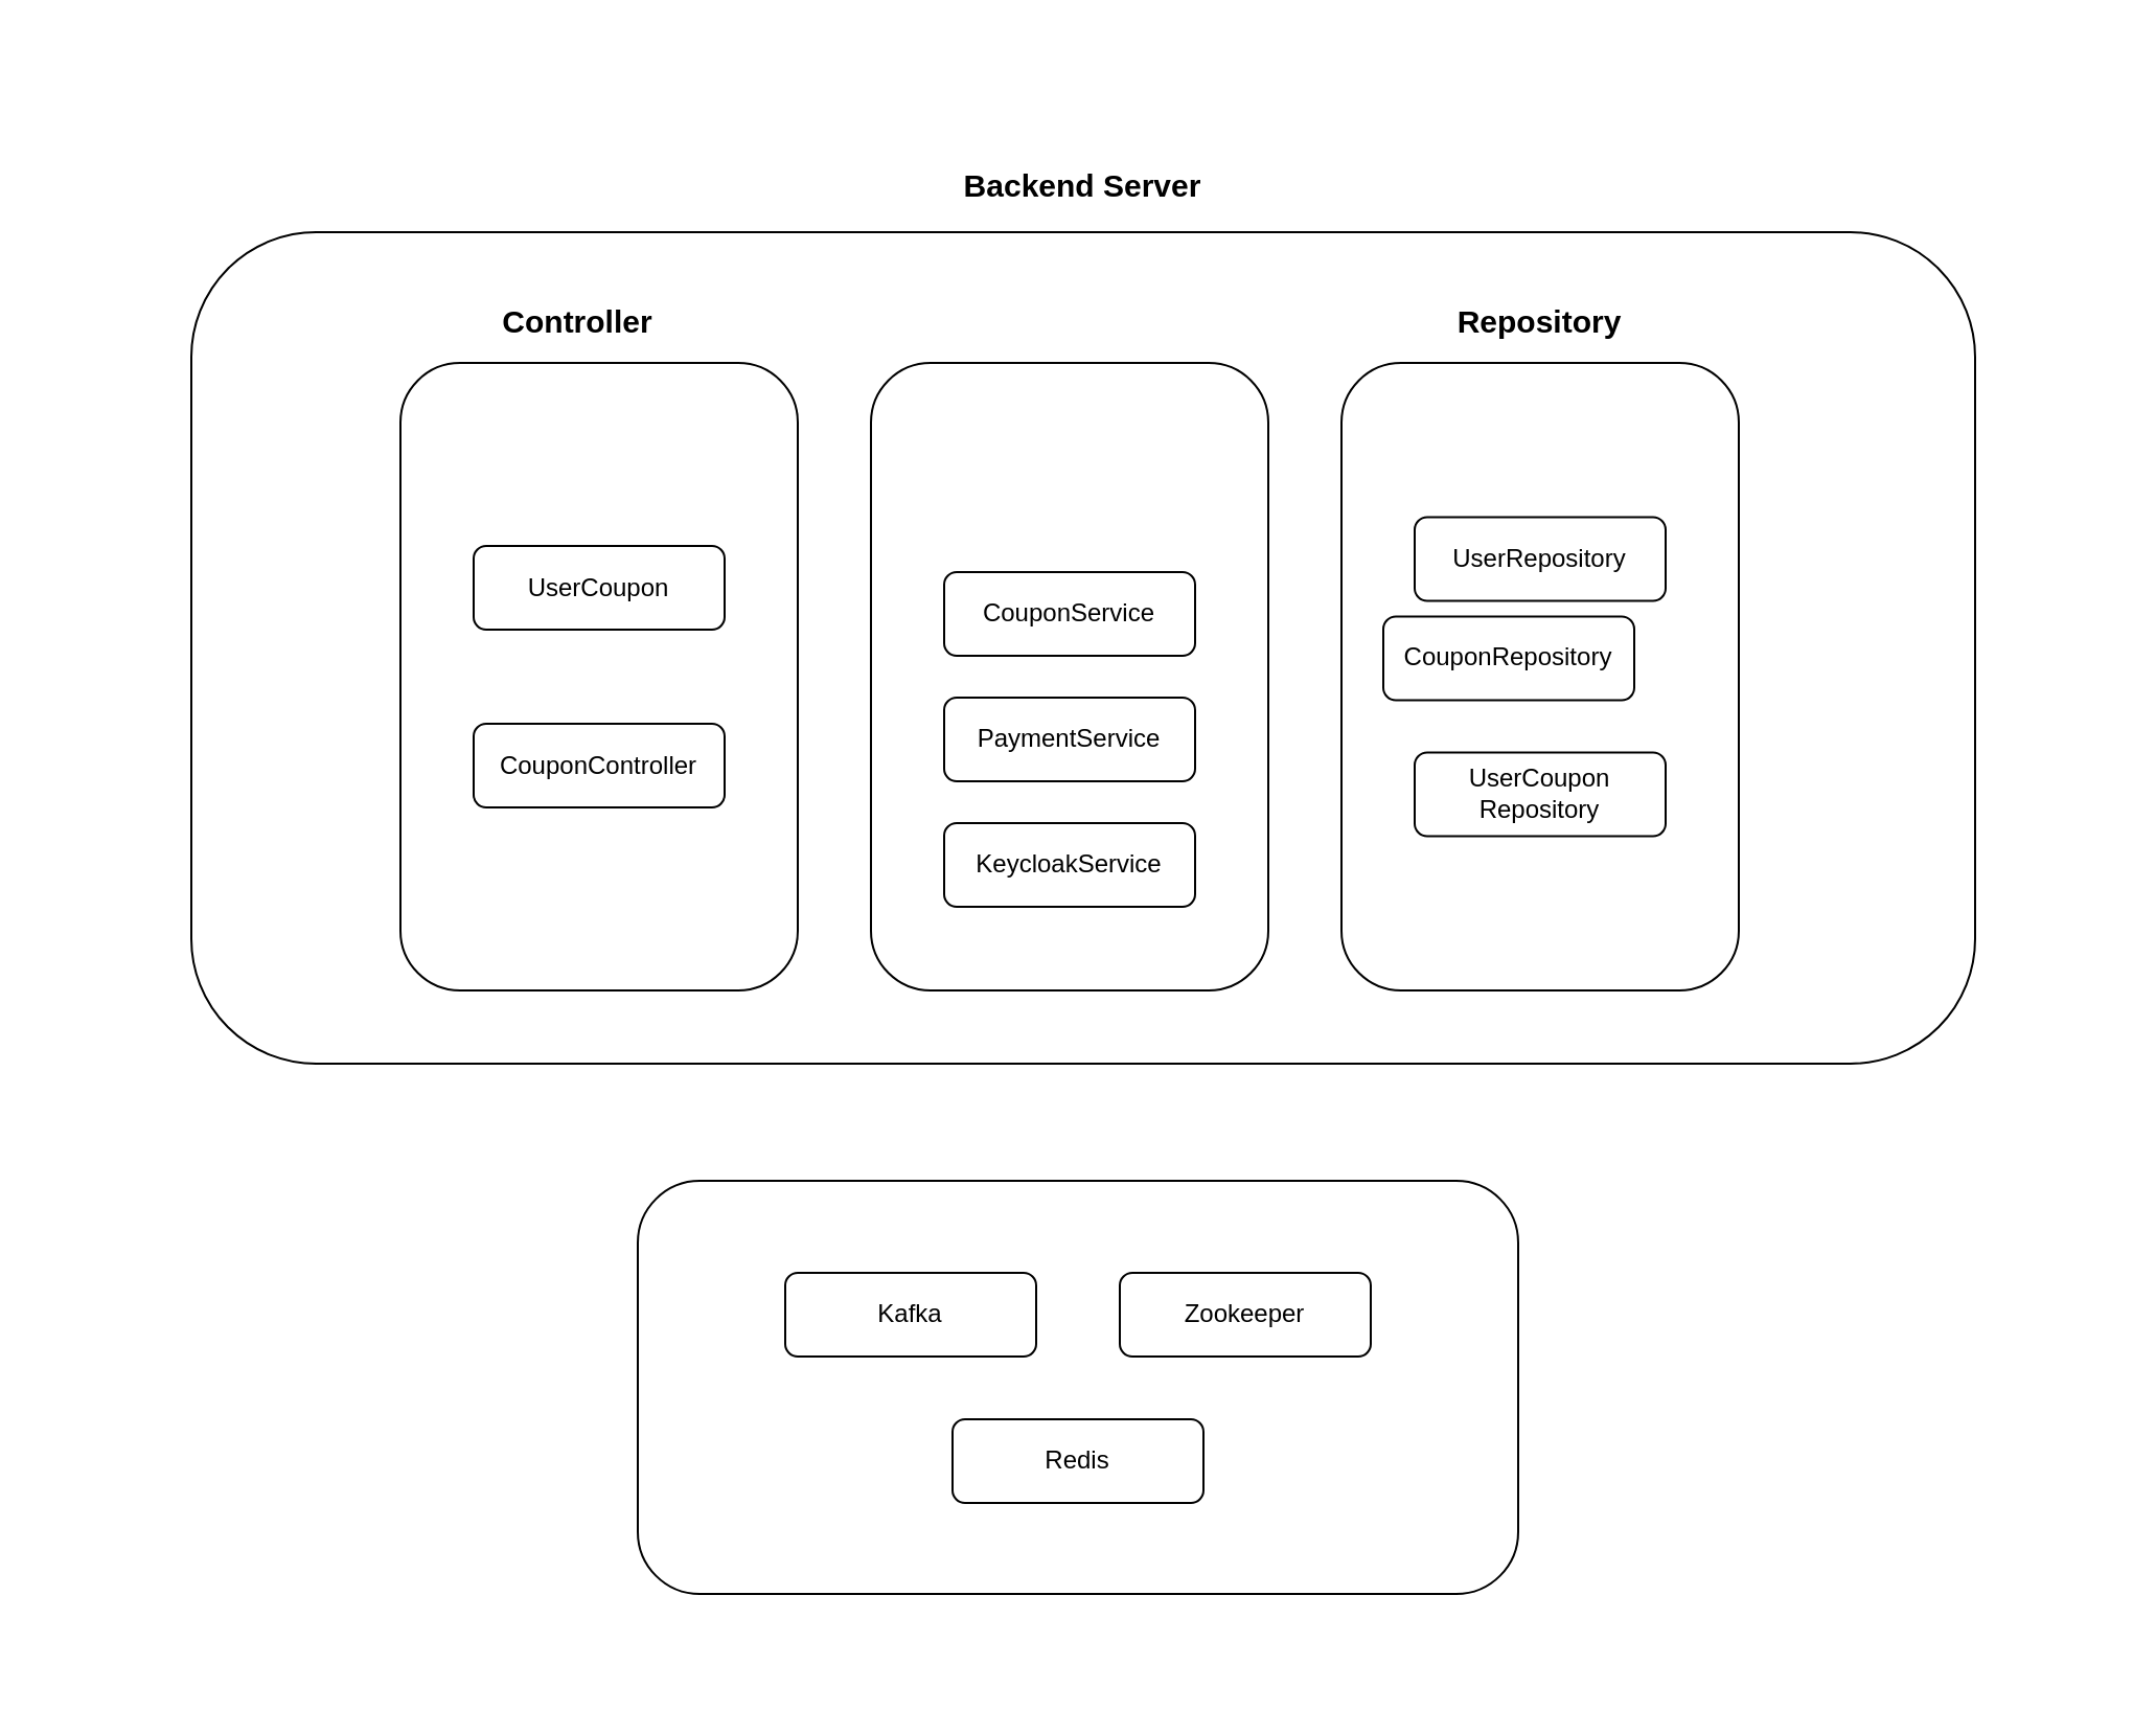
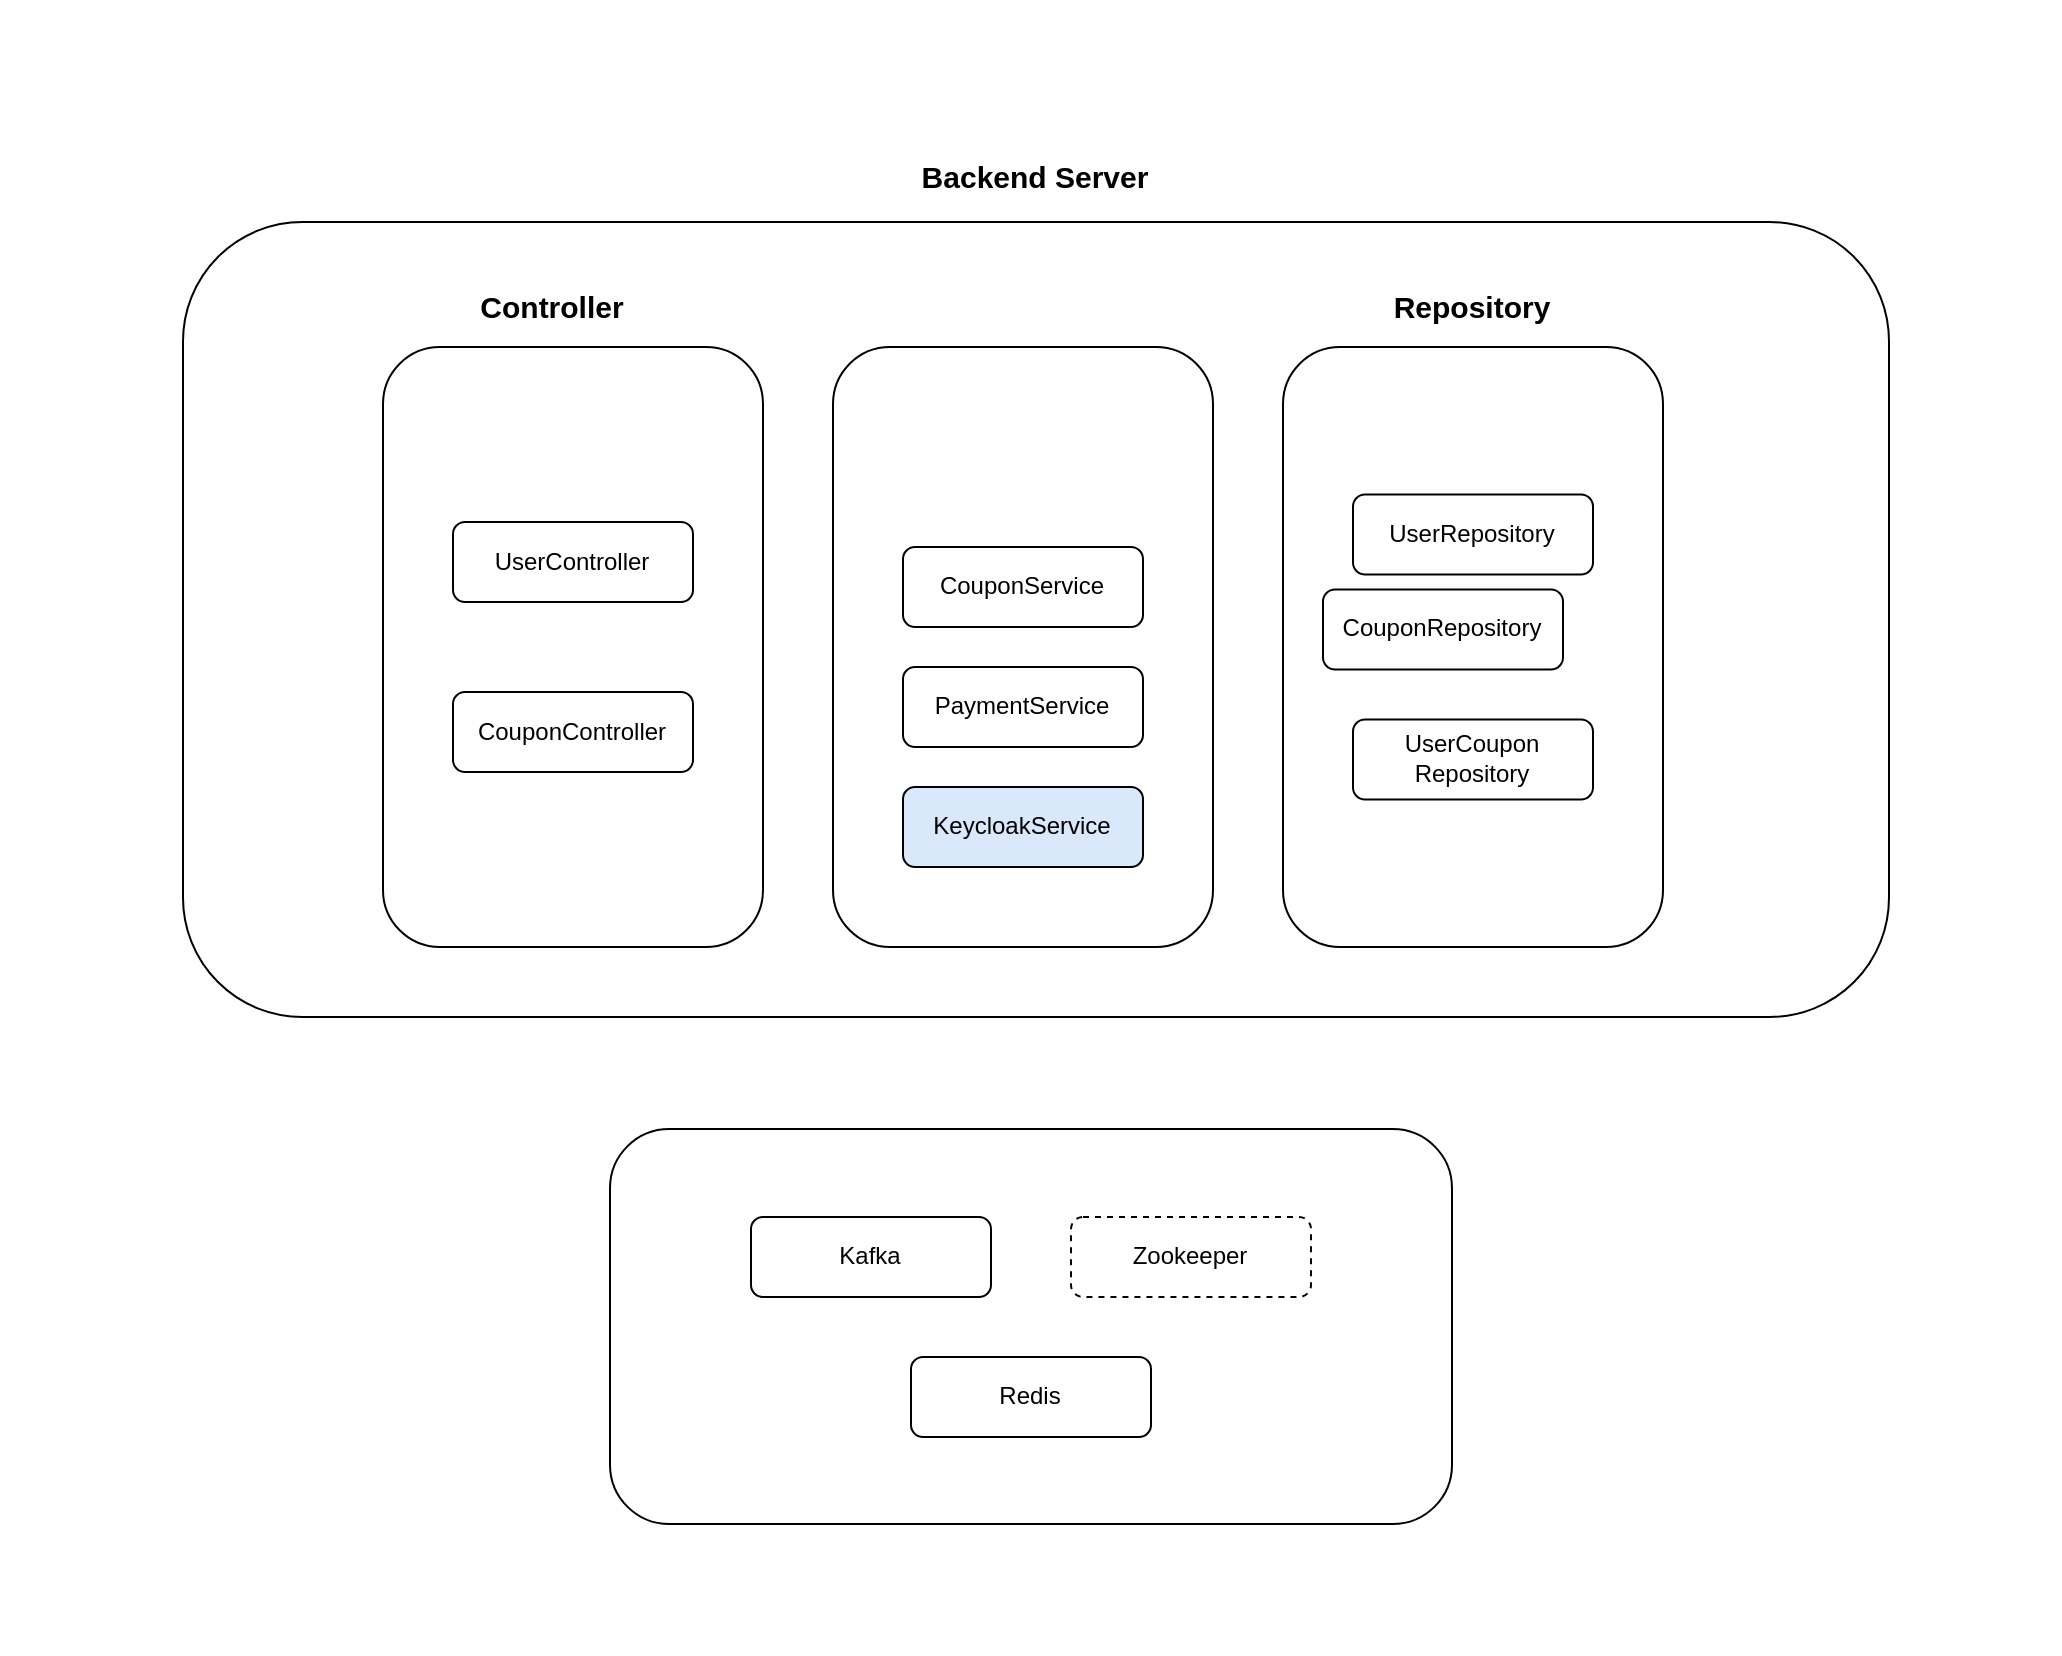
  <mxCell id="0" />
  <mxCell id="1" parent="0" />
  <mxCell id="2" value="" style="rounded=0;whiteSpace=wrap;html=1;strokeColor=none;movable=0;resizable=0;rotatable=0;deletable=0;editable=0;locked=1;connectable=0;" vertex="1" parent="1"><mxGeometry x="20" y="20.5" width="989" height="785" as="geometry" /></mxCell>
  <mxCell id="3" value="" style="rounded=1;whiteSpace=wrap;html=1;" vertex="1" parent="1"><mxGeometry x="91" y="110.5" width="853" height="397.5" as="geometry" /></mxCell>
  <mxCell id="4" value="" style="rounded=1;whiteSpace=wrap;html=1;" vertex="1" parent="1"><mxGeometry x="191" y="173" width="190" height="300" as="geometry" /></mxCell>
- <mxCell id="5" value="UserCoupon" style="rounded=1;whiteSpace=wrap;html=1;fontSize=12;glass=0;strokeWidth=1;shadow=0;" parent="1" vertex="1"><mxGeometry x="226" y="260.5" width="120" height="40" as="geometry" /></mxCell>
+ <mxCell id="5" value="UserController" style="rounded=1;whiteSpace=wrap;html=1;fontSize=12;glass=0;strokeWidth=1;shadow=0;" parent="1" vertex="1"><mxGeometry x="226" y="260.5" width="120" height="40" as="geometry" /></mxCell>
  <mxCell id="6" value="Yes" style="rounded=0;html=1;jettySize=auto;orthogonalLoop=1;fontSize=11;endArrow=block;endFill=0;endSize=8;strokeWidth=1;shadow=0;labelBackgroundColor=none;edgeStyle=orthogonalEdgeStyle;" parent="1" edge="1"><mxGeometry y="20" relative="1" as="geometry"><mxPoint as="offset" /><mxPoint x="321" y="298" as="sourcePoint" /></mxGeometry></mxCell>
  <mxCell id="7" value="No" style="edgeStyle=orthogonalEdgeStyle;rounded=0;html=1;jettySize=auto;orthogonalLoop=1;fontSize=11;endArrow=block;endFill=0;endSize=8;strokeWidth=1;shadow=0;labelBackgroundColor=none;" parent="1" edge="1"><mxGeometry y="10" relative="1" as="geometry"><mxPoint as="offset" /><mxPoint x="371" y="258" as="sourcePoint" /></mxGeometry></mxCell>
  <mxCell id="8" value="No" style="rounded=0;html=1;jettySize=auto;orthogonalLoop=1;fontSize=11;endArrow=block;endFill=0;endSize=8;strokeWidth=1;shadow=0;labelBackgroundColor=none;edgeStyle=orthogonalEdgeStyle;" parent="1" edge="1"><mxGeometry x="0.333" y="20" relative="1" as="geometry"><mxPoint as="offset" /><mxPoint x="321" y="418" as="sourcePoint" /></mxGeometry></mxCell>
  <mxCell id="9" value="&lt;b&gt;&lt;font style=&quot;font-size: 15px;&quot;&gt;Controller&lt;/font&gt;&lt;/b&gt;" style="text;html=1;align=center;verticalAlign=middle;whiteSpace=wrap;rounded=0;" vertex="1" parent="1"><mxGeometry x="231" y="140.5" width="90" height="25" as="geometry" /></mxCell>
  <mxCell id="10" value="CouponController" style="rounded=1;whiteSpace=wrap;html=1;fontSize=12;glass=0;strokeWidth=1;shadow=0;" vertex="1" parent="1"><mxGeometry x="226" y="345.5" width="120" height="40" as="geometry" /></mxCell>
  <mxCell id="11" value="" style="rounded=1;whiteSpace=wrap;html=1;movable=0;resizable=0;rotatable=0;deletable=0;editable=0;locked=1;connectable=0;" vertex="1" parent="1"><mxGeometry x="416" y="173" width="190" height="300" as="geometry" /></mxCell>
  <mxCell id="12" value="CouponService" style="rounded=1;whiteSpace=wrap;html=1;fontSize=12;glass=0;strokeWidth=1;shadow=0;" vertex="1" parent="1"><mxGeometry x="451" y="273" width="120" height="40" as="geometry" /></mxCell>
  <mxCell id="13" value="PaymentService" style="rounded=1;whiteSpace=wrap;html=1;fontSize=12;glass=0;strokeWidth=1;shadow=0;" vertex="1" parent="1"><mxGeometry x="451" y="333" width="120" height="40" as="geometry" /></mxCell>
- <mxCell id="14" value="KeycloakService" style="rounded=1;whiteSpace=wrap;html=1;fontSize=12;glass=0;strokeWidth=1;shadow=0;" vertex="1" parent="1"><mxGeometry x="451" y="393" width="120" height="40" as="geometry" /></mxCell>
+ <mxCell id="14" value="KeycloakService" style="rounded=1;whiteSpace=wrap;html=1;fontSize=12;glass=0;strokeWidth=1;shadow=0;fillColor=#dae8fc;" vertex="1" parent="1"><mxGeometry x="451" y="393" width="120" height="40" as="geometry" /></mxCell>
  <mxCell id="15" value="" style="rounded=1;whiteSpace=wrap;html=1;" vertex="1" parent="1"><mxGeometry x="641" y="173" width="190" height="300" as="geometry" /></mxCell>
  <mxCell id="16" value="&lt;b&gt;&lt;font style=&quot;font-size: 15px;&quot;&gt;Repository&lt;/font&gt;&lt;/b&gt;" style="text;html=1;align=center;verticalAlign=middle;whiteSpace=wrap;rounded=0;" vertex="1" parent="1"><mxGeometry x="706" y="138" width="60" height="30" as="geometry" /></mxCell>
  <mxCell id="17" value="UserRepository" style="rounded=1;whiteSpace=wrap;html=1;fontSize=12;glass=0;strokeWidth=1;shadow=0;" vertex="1" parent="1"><mxGeometry x="676" y="246.75" width="120" height="40" as="geometry" /></mxCell>
  <mxCell id="18" value="CouponRepository" style="rounded=1;whiteSpace=wrap;html=1;fontSize=12;glass=0;strokeWidth=1;shadow=0;" vertex="1" parent="1"><mxGeometry x="661" y="294.25" width="120" height="40" as="geometry" /></mxCell>
  <mxCell id="19" value="UserCoupon Repository" style="rounded=1;whiteSpace=wrap;html=1;fontSize=12;glass=0;strokeWidth=1;shadow=0;" vertex="1" parent="1"><mxGeometry x="676" y="359.25" width="120" height="40" as="geometry" /></mxCell>
  <mxCell id="20" value="" style="rounded=1;whiteSpace=wrap;html=1;" vertex="1" parent="1"><mxGeometry x="304.5" y="564" width="421" height="197.5" as="geometry" /></mxCell>
  <mxCell id="21" value="Kafka" style="rounded=1;whiteSpace=wrap;html=1;fontSize=12;glass=0;strokeWidth=1;shadow=0;" vertex="1" parent="1"><mxGeometry x="375" y="608" width="120" height="40" as="geometry" /></mxCell>
- <mxCell id="22" value="Zookeeper" style="rounded=1;whiteSpace=wrap;html=1;fontSize=12;glass=0;strokeWidth=1;shadow=0;" vertex="1" parent="1"><mxGeometry x="535" y="608" width="120" height="40" as="geometry" /></mxCell>
+ <mxCell id="22" value="Zookeeper" style="rounded=1;whiteSpace=wrap;html=1;fontSize=12;glass=0;strokeWidth=1;shadow=0;dashed=1;" vertex="1" parent="1"><mxGeometry x="535" y="608" width="120" height="40" as="geometry" /></mxCell>
  <mxCell id="23" value="Redis" style="rounded=1;whiteSpace=wrap;html=1;fontSize=12;glass=0;strokeWidth=1;shadow=0;" vertex="1" parent="1"><mxGeometry x="455" y="678" width="120" height="40" as="geometry" /></mxCell>
  <mxCell id="24" value="&lt;span style=&quot;font-size: 15px;&quot;&gt;&lt;b&gt;Backend Server&lt;/b&gt;&lt;/span&gt;" style="text;html=1;align=center;verticalAlign=middle;whiteSpace=wrap;rounded=0;" vertex="1" parent="1"><mxGeometry x="437" y="78" width="161" height="20" as="geometry" /></mxCell>
